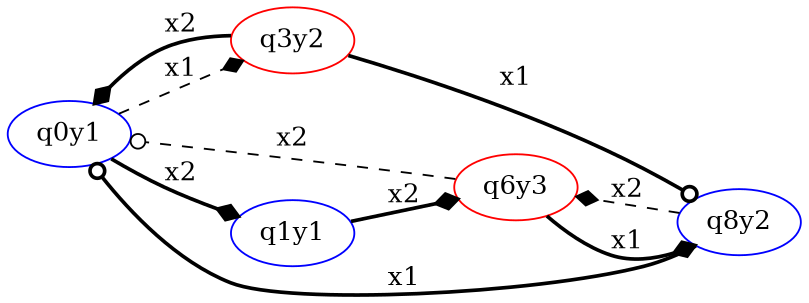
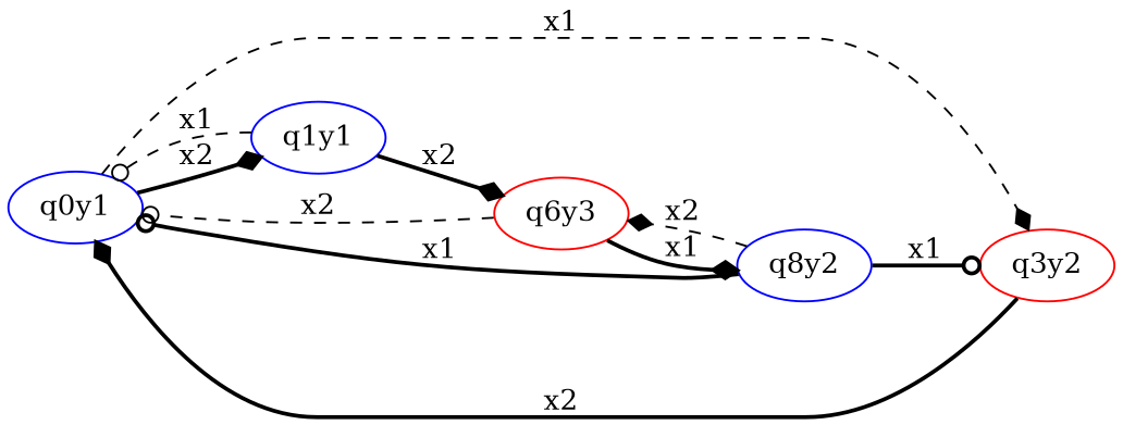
  digraph {
    fontname="DejaVu Serif"
    rankdir=LR
    node [color=blue fontname="DejaVu Serif"]
    edge [arrowhead=diamond fontname="DejaVu Serif" style=bold]
    n1 [label=q0y1]
    n2 [label=q1y1]
    n3 [color=red label=q3y2]
    n4 [color=red label=q6y3]
    n5 [label=q8y2]
    n1 -> n2 [label=x2]
    n1 -> n3 [label=x1 style=dashed]
+   n2 -> n1 [arrowhead=odot label=x1 style=dashed]
    n2 -> n4 [label=x2]
    n3 -> n1 [label=x2]
-   n3 -> n5 [arrowhead=odot label=x1]
+   n5 -> n3 [arrowhead=odot label=x1]
    n4 -> n1 [arrowhead=odot label=x2 style=dashed]
    n4 -> n5 [label=x1]
    n5 -> n1 [arrowhead=odot label=x1]
    n5 -> n4 [label=x2 style=dashed]
  }
